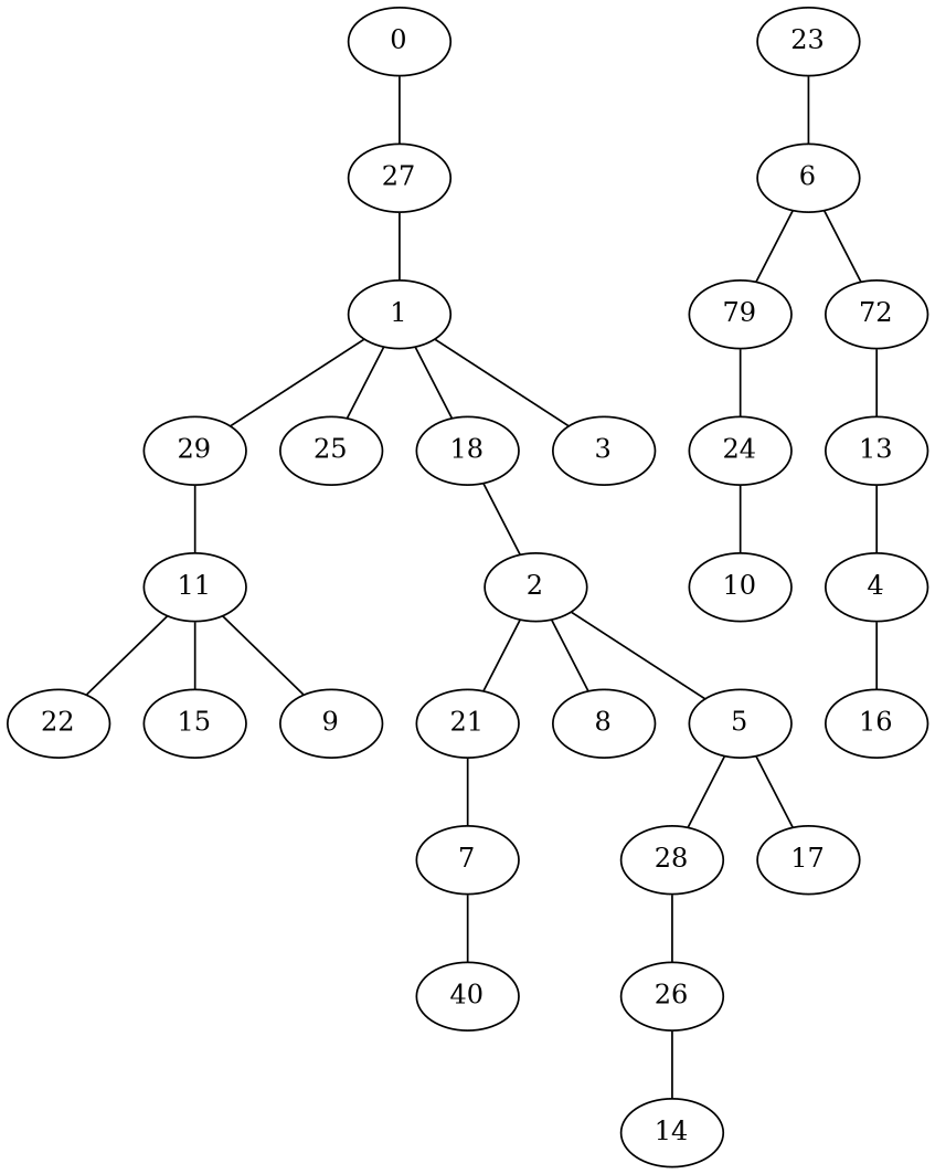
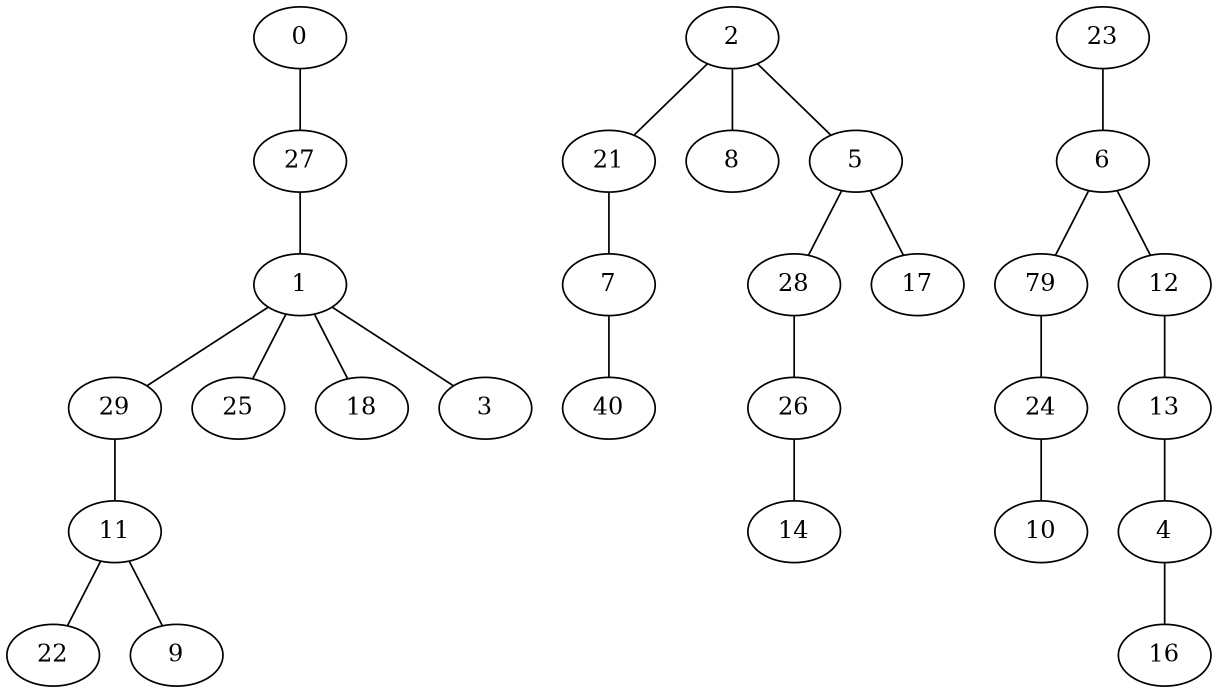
  graph {
    0
    27
    1
    29
    25
    18
    3
    11
    2
    22
-   15
    9
    23
    6
    n15 [label=79]
-   12 [label=72]
+   12
    24
    13
    10
    4
    16
    21
    8
    5
    7
    28
    17
    n28 [label=40]
    26
    14
    0 -- 27
    27 -- 1
    1 -- 29
    1 -- 25
    1 -- 18
    1 -- 3
    29 -- 11
-   18 -- 2
    11 -- 22
-   11 -- 15
    11 -- 9
    2 -- 21
    2 -- 8
    2 -- 5
    23 -- 6
    6 -- n15
    6 -- 12
    n15 -- 24
    12 -- 13
    24 -- 10
    13 -- 4
    4 -- 16
    21 -- 7
    5 -- 28
    5 -- 17
    7 -- n28
    28 -- 26
    26 -- 14
  }
